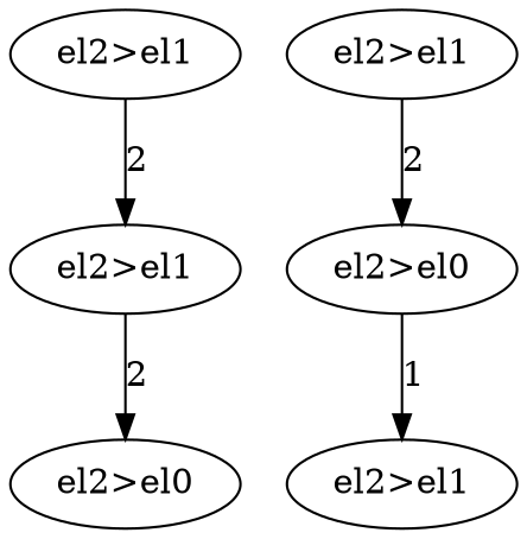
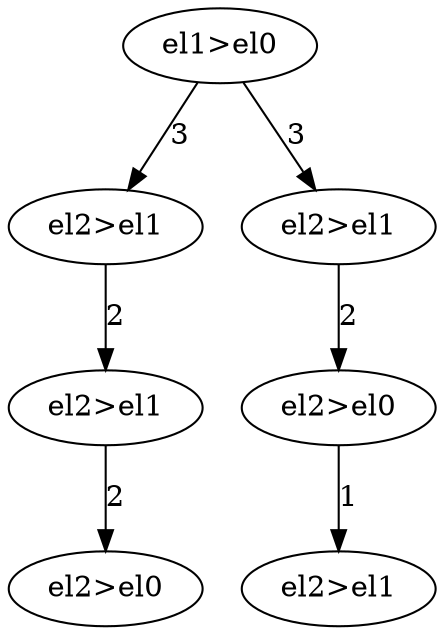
  digraph {
    fontname="DejaVu Serif"
    node [fontname="DejaVu Serif"]
    edge [fontname="DejaVu Serif"]
+   n1 [label="el1>el0"]
    n2 [label="el2>el1"]
    n3 [label="el2>el1"]
    n4 [label="el2>el1"]
    n5 [label="el2>el0"]
    n6 [label="el2>el0"]
    n7 [label="el2>el1"]
+   n1 -> n2 [label=3]
+   n1 -> n3 [label=3]
    n2 -> n4 [label=2]
    n3 -> n5 [label=2]
    n4 -> n6 [label=2]
    n5 -> n7 [label=1]
  }
